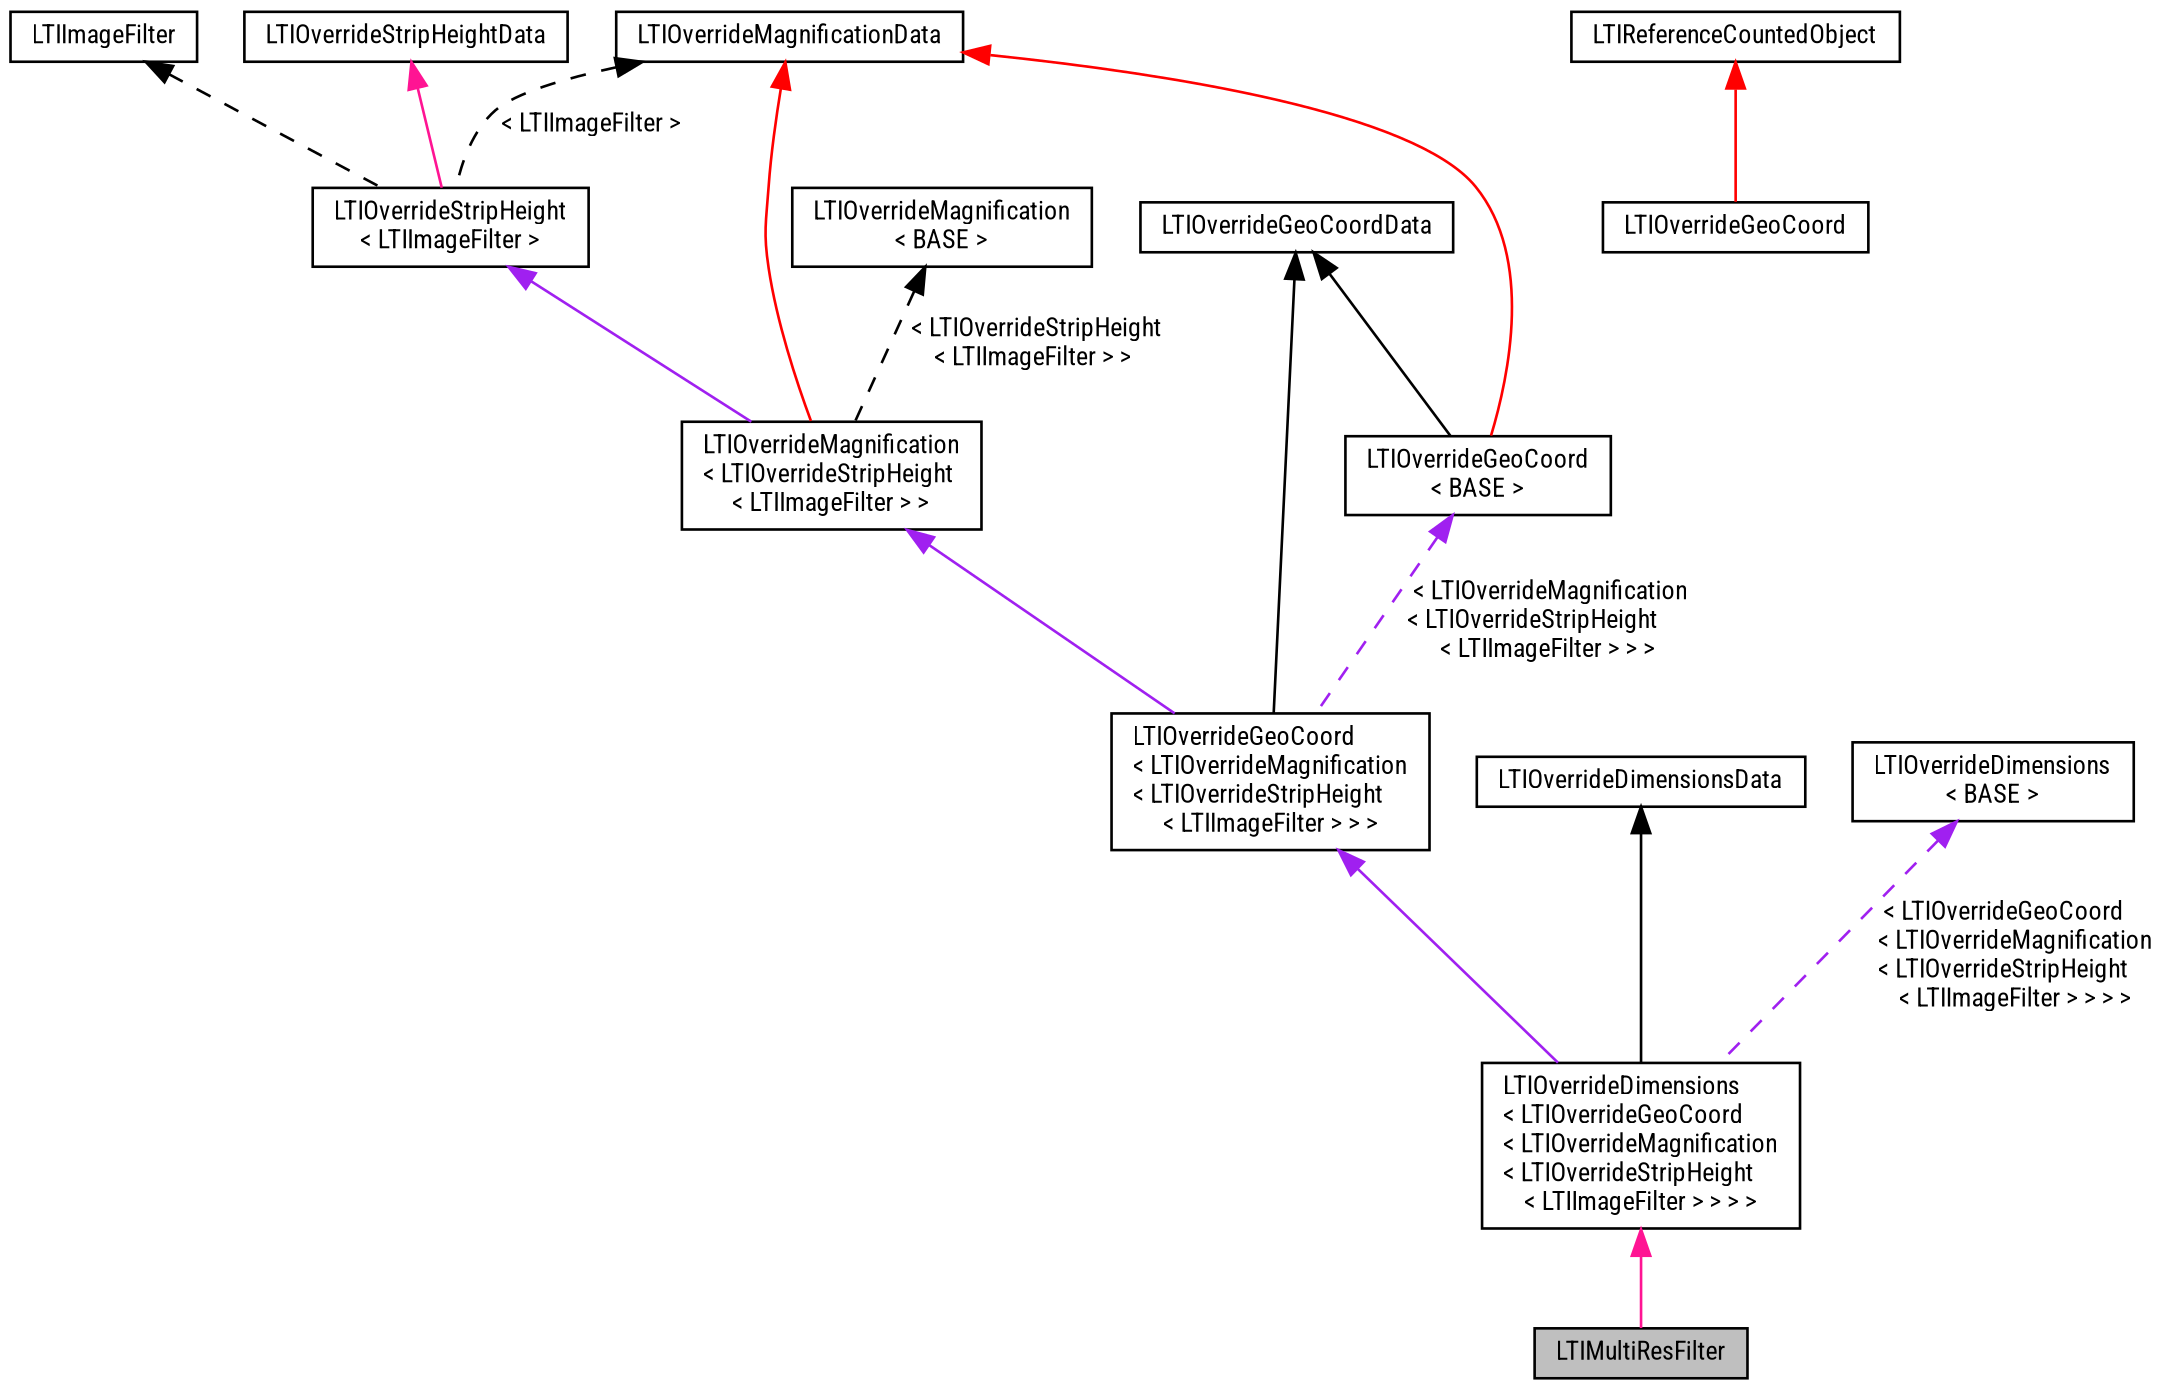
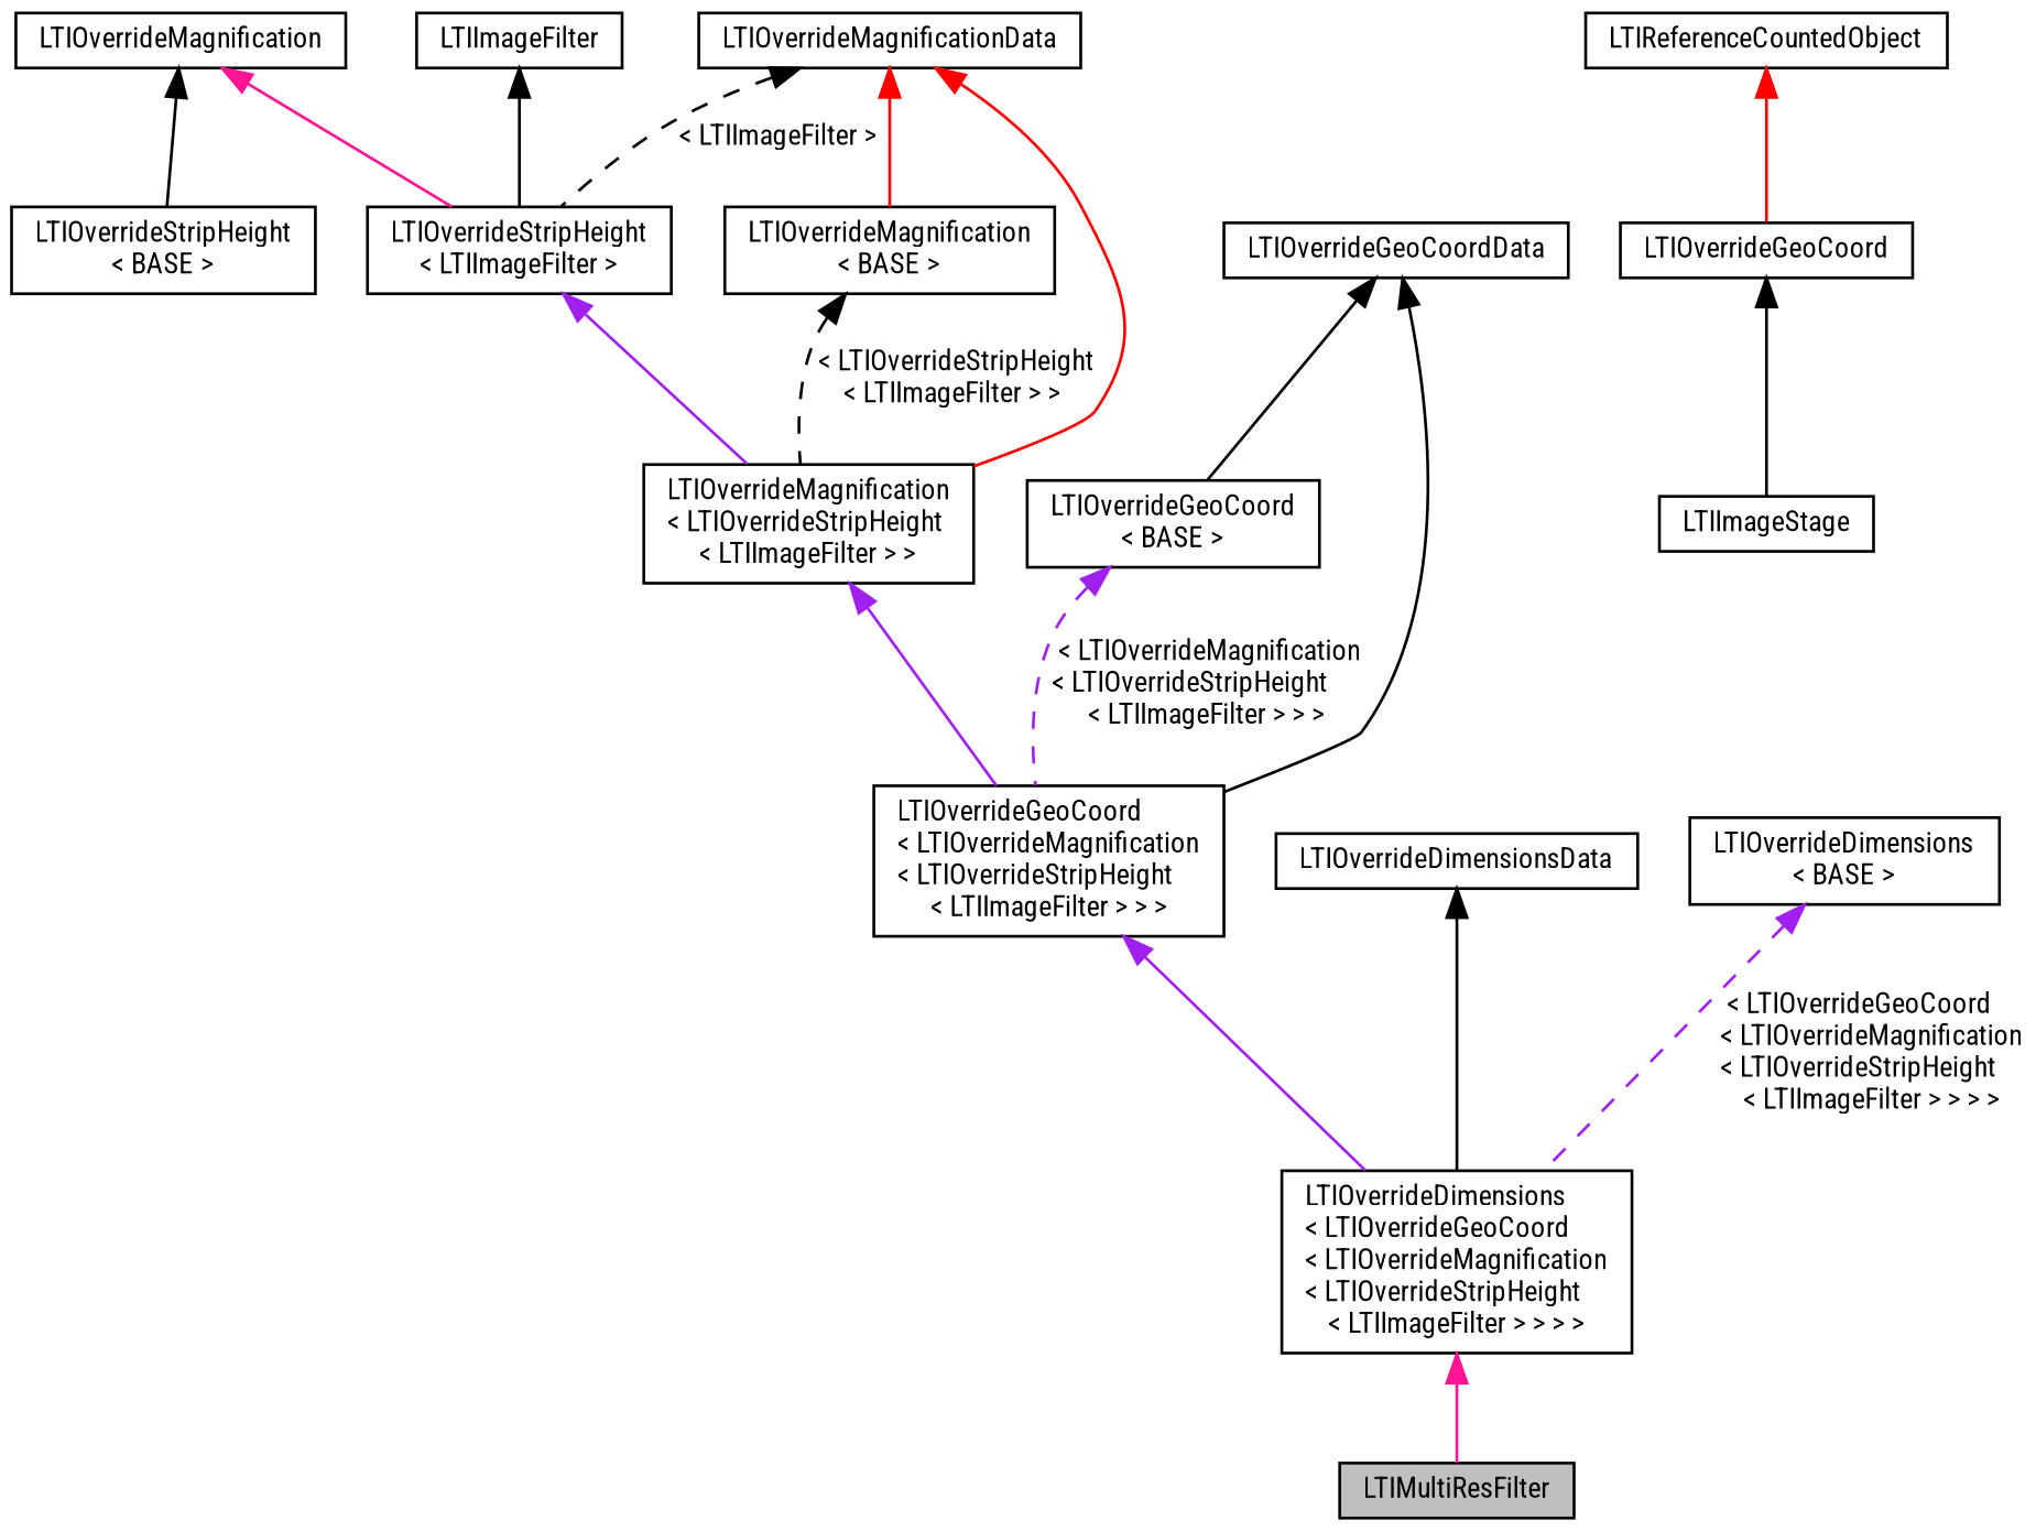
  digraph {
    fontname="Roboto Condensed"
    rankdir=TB
    node [color=black fontname="Roboto Condensed" fontsize=10 shape=record]
    edge [color=black dir=back fontname="Roboto Condensed" fontsize=10 labelfontname=Helvetica labelfontsize=10 style=solid]
    n1 [fillcolor=grey75 fontcolor=black height=0.2 label=LTIMultiResFilter style=filled width=0.4]
    n2 [height=0.2 label="LTIOverrideDimensions\l\< LTIOverrideGeoCoord\l\< LTIOverrideMagnification\l\< LTIOverrideStripHeight\l\< LTIImageFilter \> \> \> \>" width=0.4]
    n3 [height=0.2 label="LTIOverrideGeoCoord\l\< LTIOverrideMagnification\l\< LTIOverrideStripHeight\l\< LTIImageFilter \> \> \>" width=0.4]
    n4 [height=0.2 label="LTIOverrideMagnification\l\< LTIOverrideStripHeight\l\< LTIImageFilter \> \>" width=0.4]
    n5 [height=0.2 label="LTIOverrideStripHeight\l\< LTIImageFilter \>" width=0.4]
    n6 [height=0.2 label=LTIImageFilter width=0.4]
+   n7 [height=0.2 label=LTIImageStage width=0.4]
    n8 [height=0.2 label=LTIOverrideGeoCoord width=0.4]
    n9 [height=0.2 label=LTIReferenceCountedObject width=0.4]
-   n10 [height=0.2 label=LTIOverrideStripHeightData width=0.4]
+   n10 [height=0.2 label=LTIOverrideMagnification width=0.4]
+   n11 [height=0.2 label="LTIOverrideStripHeight\l\< BASE \>" width=0.4]
    n12 [height=0.2 label=LTIOverrideMagnificationData width=0.4]
    n13 [height=0.2 label="LTIOverrideMagnification\l\< BASE \>" width=0.4]
    n14 [height=0.2 label=LTIOverrideGeoCoordData width=0.4]
    n15 [height=0.2 label="LTIOverrideGeoCoord\l\< BASE \>" width=0.4]
    n16 [height=0.2 label=LTIOverrideDimensionsData width=0.4]
    n17 [height=0.2 label="LTIOverrideDimensions\l\< BASE \>" width=0.4]
    n2 -> n1 [color=deeppink]
    n3 -> n2 [color=purple]
    n4 -> n3 [color=purple]
    n5 -> n4 [color=purple]
-   n6 -> n5 [style=dashed]
+   n6 -> n5
+   n8 -> n7
    n9 -> n8 [color=red]
    n10 -> n5 [color=deeppink]
+   n10 -> n11
    n12 -> n4 [color=red]
    n12 -> n5 [label=" \< LTIImageFilter \>" style=dashed]
-   n12 -> n15 [color=red]
+   n12 -> n13 [color=red]
    n13 -> n4 [label=" \< LTIOverrideStripHeight\l\< LTIImageFilter \> \>" style=dashed]
    n14 -> n3
    n14 -> n15
    n15 -> n3 [color=purple label=" \< LTIOverrideMagnification\l\< LTIOverrideStripHeight\l\< LTIImageFilter \> \> \>" style=dashed]
    n16 -> n2
    n17 -> n2 [color=purple label=" \< LTIOverrideGeoCoord\l\< LTIOverrideMagnification\l\< LTIOverrideStripHeight\l\< LTIImageFilter \> \> \> \>" style=dashed]
  }
